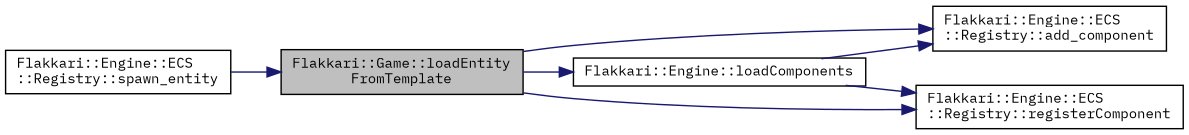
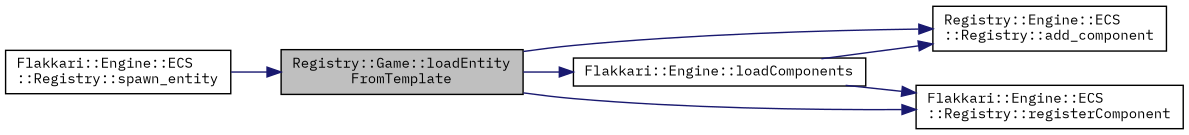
  digraph {
    fontname="IBM Plex Mono"
    rankdir=LR
    node [color=black fillcolor=white fontname="IBM Plex Mono" fontsize=10 shape=record style=filled]
    edge [color=midnightblue fontname="IBM Plex Mono" fontsize=10 labelfontname=Helvetica labelfontsize=10 style=solid]
-   n1 [fillcolor=grey75 fontcolor=black height=0.2 label="Flakkari::Game::loadEntity\lFromTemplate" width=0.4]
-   n2 [height=0.2 label="Flakkari::Engine::ECS\l::Registry::add_component" width=0.4]
+   n1 [fillcolor=grey75 fontcolor=black height=0.2 label="Registry::Game::loadEntity\lFromTemplate" width=0.4]
+   n2 [height=0.2 label="Registry::Engine::ECS\l::Registry::add_component" width=0.4]
    n3 [height=0.2 label="Flakkari::Engine::loadComponents" width=0.4]
    n4 [height=0.2 label="Flakkari::Engine::ECS\l::Registry::registerComponent" width=0.4]
    n5 [height=0.2 label="Flakkari::Engine::ECS\l::Registry::spawn_entity" width=0.4]
    n1 -> n2
    n1 -> n3
    n1 -> n4
    n3 -> n2
    n3 -> n4
    n5 -> n1
  }
